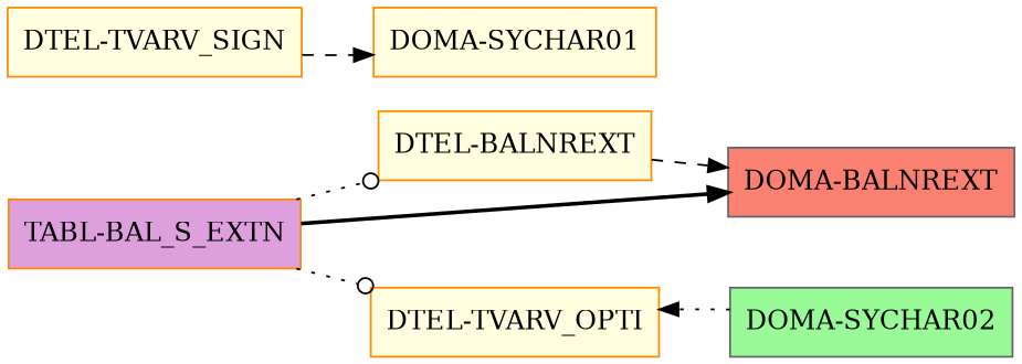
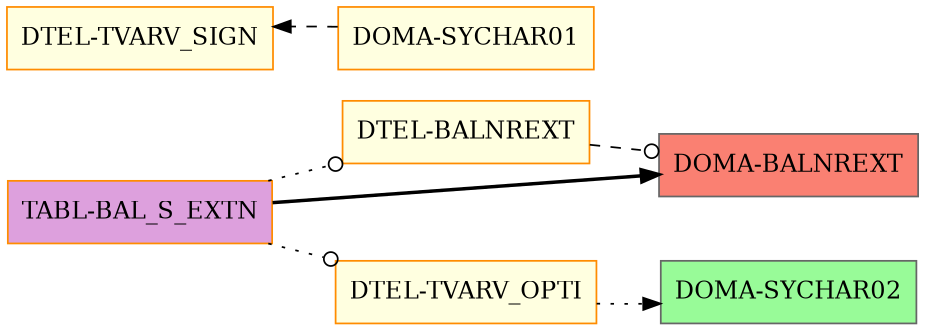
  digraph {
    rankdir=LR
    node [color=darkorange fillcolor=lightyellow shape=box style=filled]
    edge [arrowhead=normal style=dotted]
    "TABL-BAL_S_EXTN" [fillcolor=plum]
    "DTEL-BALNREXT"
    "DTEL-TVARV_OPTI"
    "DOMA-BALNREXT" [color=gray40 fillcolor=salmon]
    "DOMA-SYCHAR02" [color=gray40 fillcolor=palegreen]
    "DTEL-TVARV_SIGN"
    "DOMA-SYCHAR01"
    "TABL-BAL_S_EXTN" -> "DTEL-BALNREXT" [arrowhead=odot]
    "TABL-BAL_S_EXTN" -> "DTEL-TVARV_OPTI" [arrowhead=odot]
    "TABL-BAL_S_EXTN" -> "DOMA-BALNREXT" [style=bold]
-   "DTEL-BALNREXT" -> "DOMA-BALNREXT" [style=dashed]
-   "DOMA-SYCHAR02" -> "DTEL-TVARV_OPTI"
-   "DTEL-TVARV_SIGN" -> "DOMA-SYCHAR01" [style=dashed]
+   "DTEL-BALNREXT" -> "DOMA-BALNREXT" [arrowhead=odot style=dashed]
+   "DTEL-TVARV_OPTI" -> "DOMA-SYCHAR02"
+   "DOMA-SYCHAR01" -> "DTEL-TVARV_SIGN" [style=dashed]
  }
